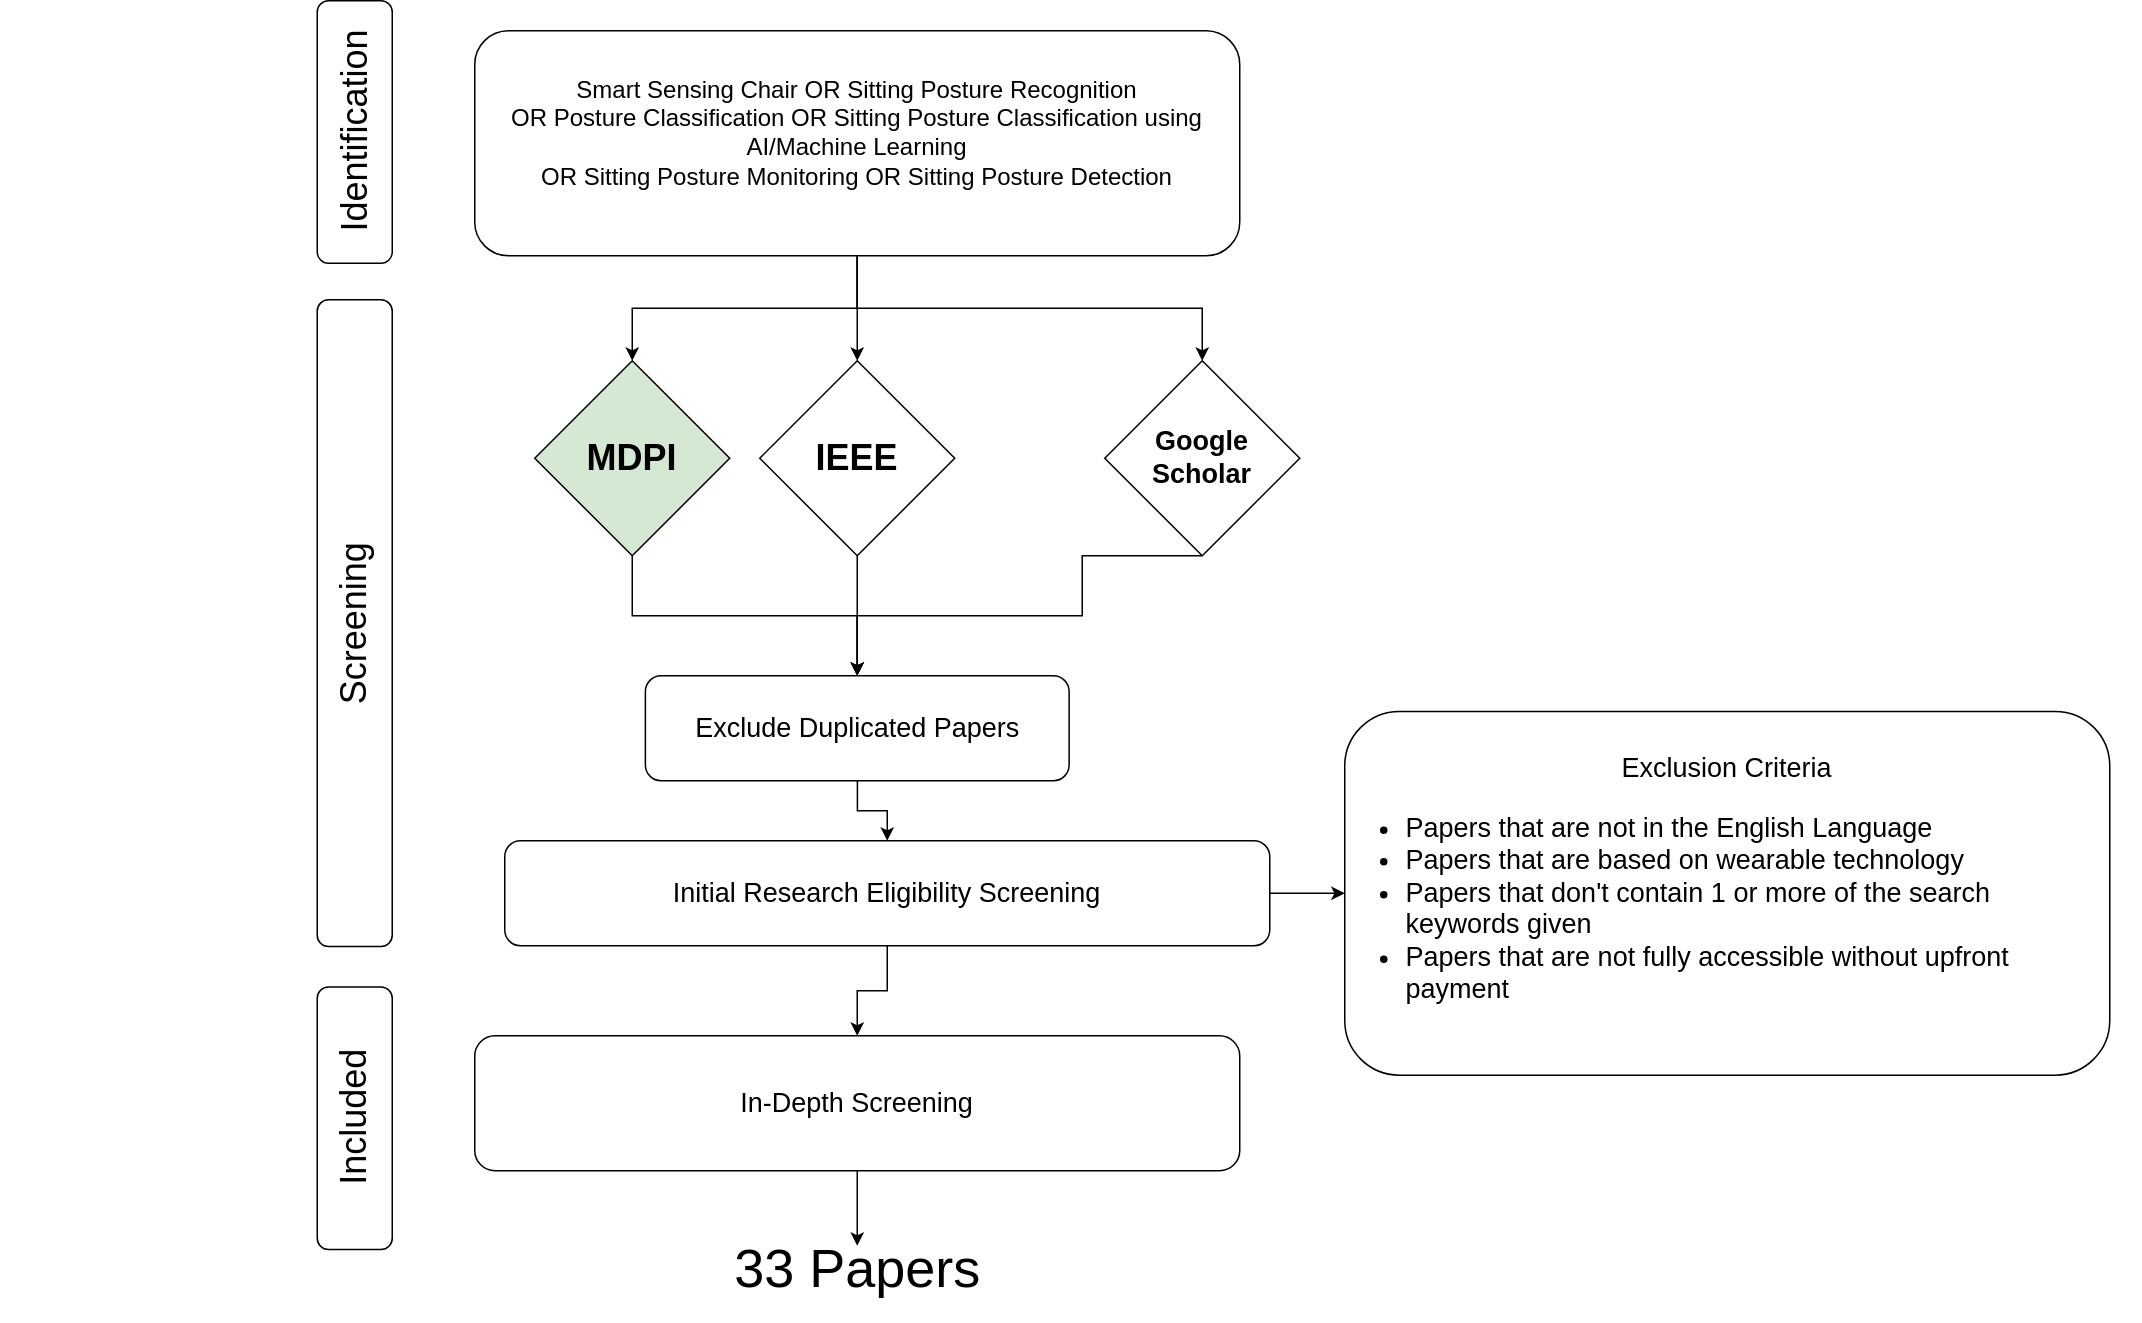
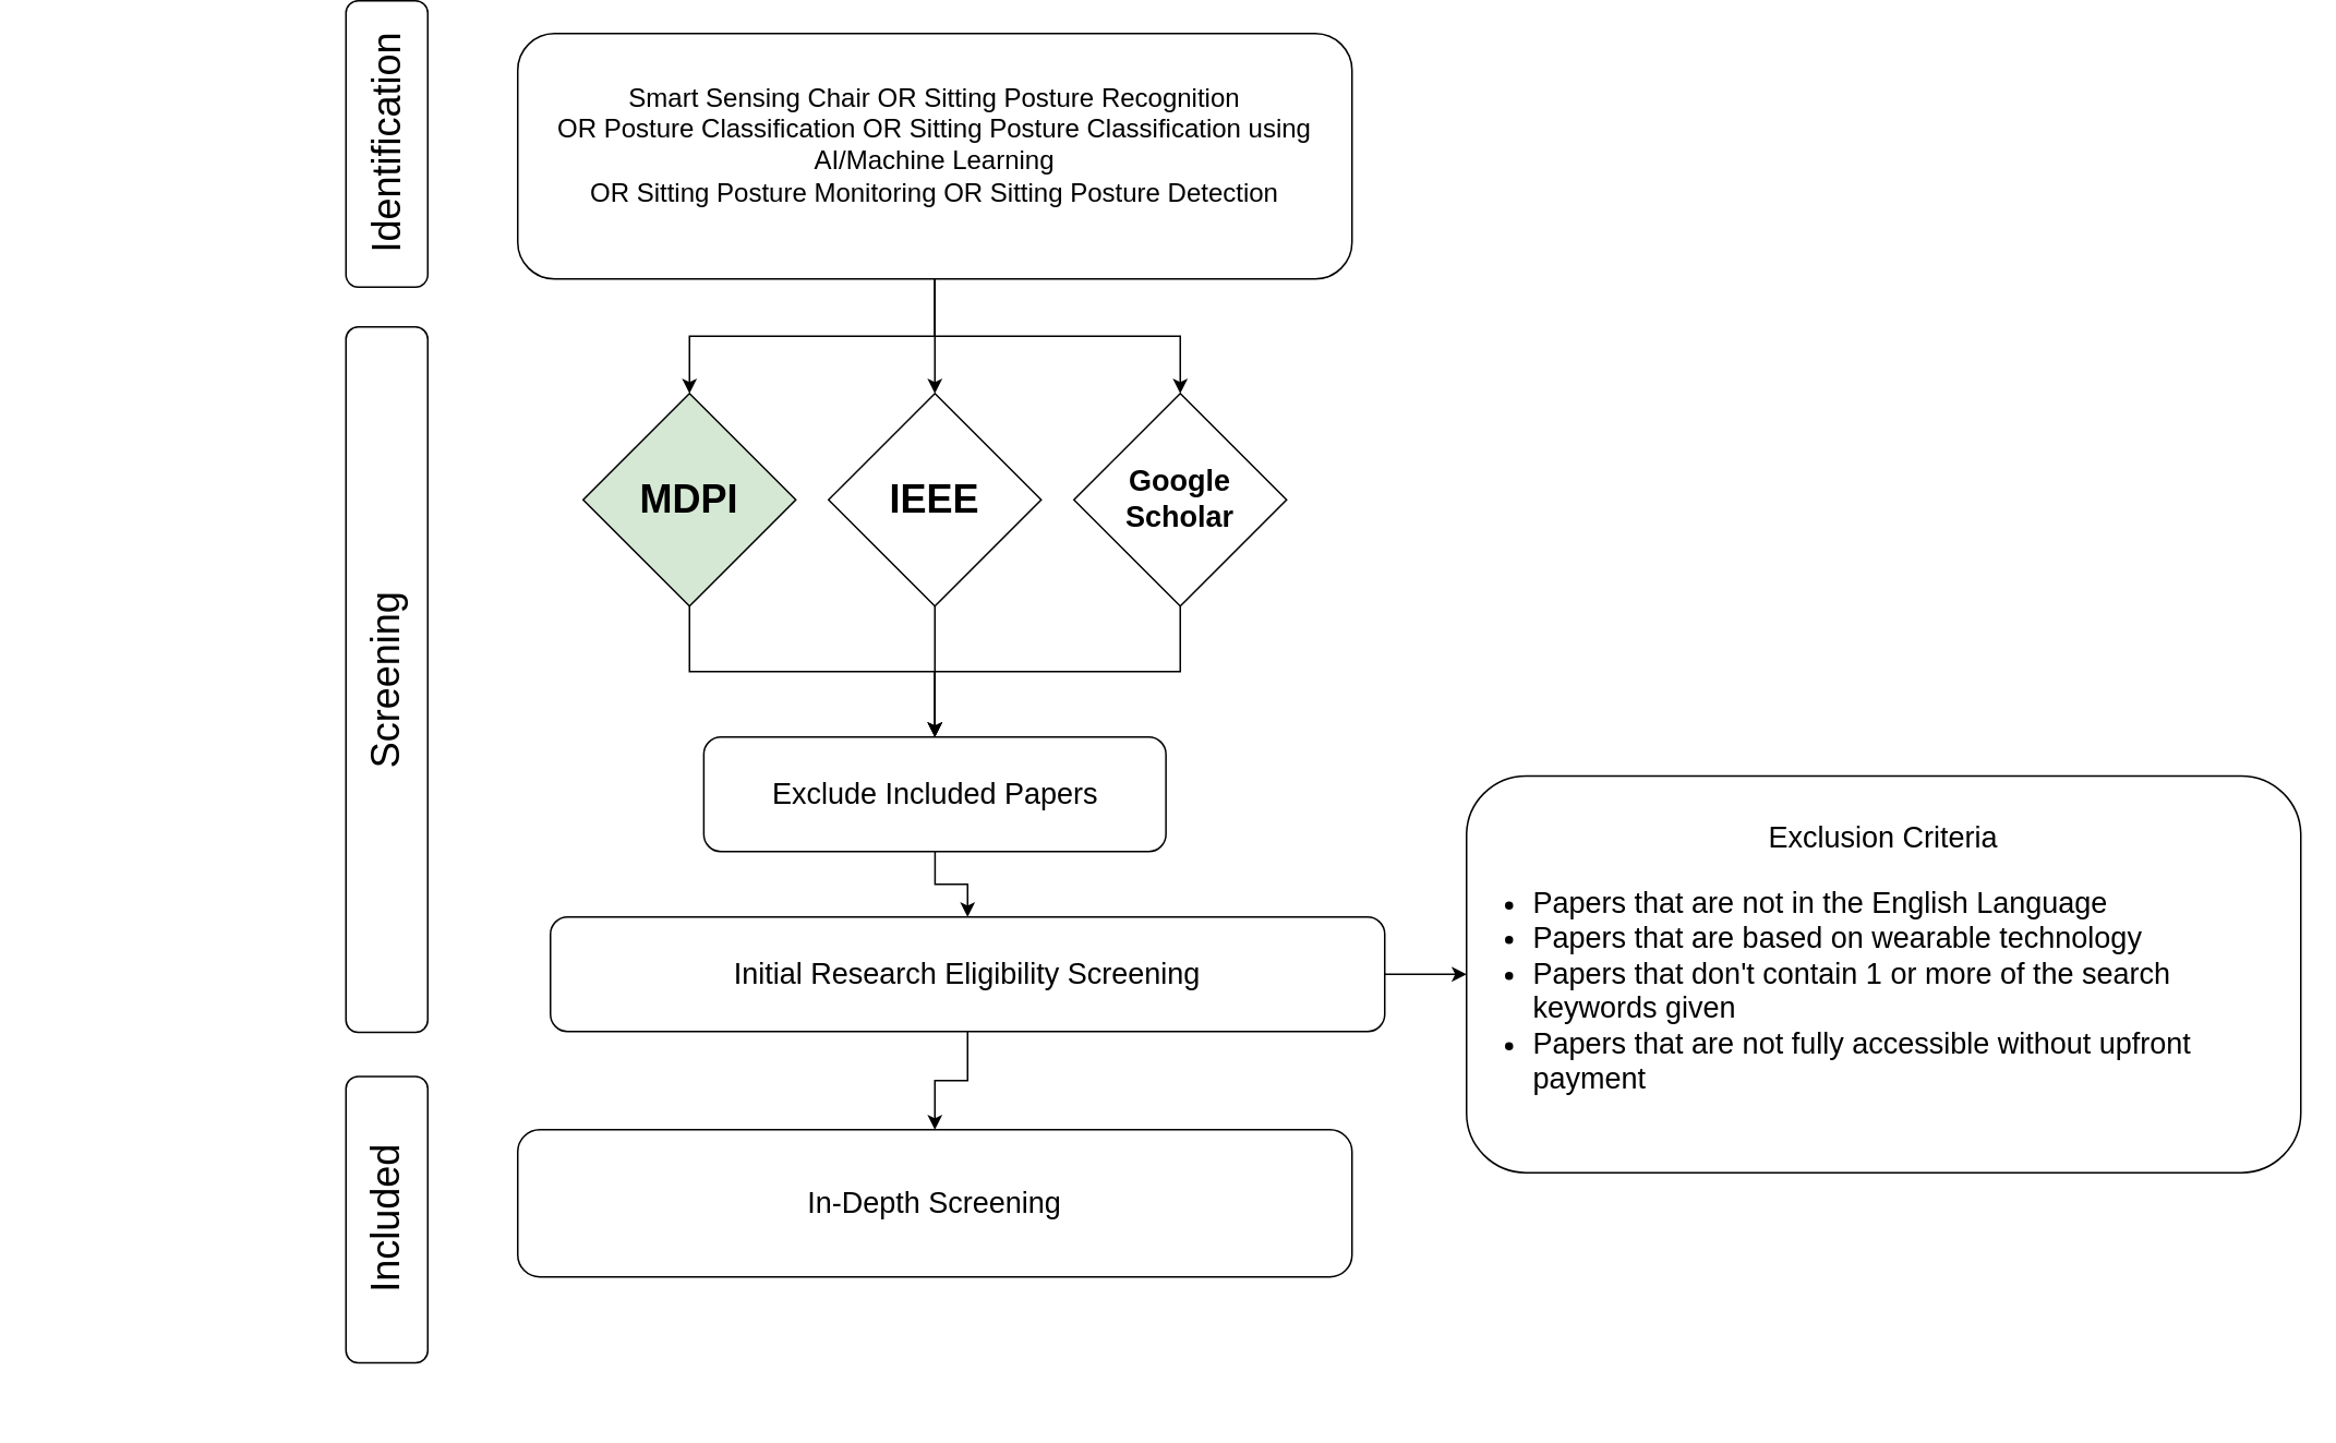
  <mxCell id="0" />
  <mxCell id="1" parent="0" />
  <mxCell id="2" value="&lt;font style=&quot;font-size: 24px;&quot;&gt;Identification&lt;/font&gt;" style="rounded=1;whiteSpace=wrap;html=1;rotation=-90;" vertex="1" parent="1"><mxGeometry x="148.5" y="62.5" width="175" height="50" as="geometry" /></mxCell>
  <mxCell id="3" value="&lt;font style=&quot;font-size: 24px;&quot;&gt;Screening&lt;br&gt;&lt;/font&gt;" style="rounded=1;whiteSpace=wrap;html=1;rotation=-90;" vertex="1" parent="1"><mxGeometry x="20.41" y="389.95" width="431.16" height="50" as="geometry" /></mxCell>
  <mxCell id="4" value="&lt;font style=&quot;font-size: 24px;&quot;&gt;Included&lt;br&gt;&lt;/font&gt;" style="rounded=1;whiteSpace=wrap;html=1;rotation=-90;" vertex="1" parent="1"><mxGeometry x="148.5" y="720" width="175" height="50" as="geometry" /></mxCell>
  <mxCell id="5" style="edgeStyle=orthogonalEdgeStyle;rounded=0;orthogonalLoop=1;jettySize=auto;html=1;entryX=0.5;entryY=0;entryDx=0;entryDy=0;" edge="1" parent="1" source="8" target="10"><mxGeometry relative="1" as="geometry"><Array as="points"><mxPoint x="571" y="205" /><mxPoint x="421" y="205" /></Array></mxGeometry></mxCell>
  <mxCell id="6" style="edgeStyle=orthogonalEdgeStyle;rounded=0;orthogonalLoop=1;jettySize=auto;html=1;exitX=0.5;exitY=1;exitDx=0;exitDy=0;entryX=0.5;entryY=0;entryDx=0;entryDy=0;" edge="1" parent="1" source="8" target="12"><mxGeometry relative="1" as="geometry" /></mxCell>
  <mxCell id="7" style="edgeStyle=orthogonalEdgeStyle;rounded=0;orthogonalLoop=1;jettySize=auto;html=1;" edge="1" parent="1" source="8" target="14"><mxGeometry relative="1" as="geometry" /></mxCell>
  <mxCell id="8" value="&lt;div&gt;&lt;font style=&quot;font-size: 16px;&quot;&gt;Smart Sensing Chair&lt;span style=&quot;background-color: initial;&quot;&gt;&lt;span style=&quot;white-space: pre;&quot;&gt;&amp;nbsp;OR &lt;/span&gt;&lt;/span&gt;&lt;span style=&quot;background-color: initial;&quot;&gt;Sitting Posture Recognition&lt;/span&gt;&lt;/font&gt;&lt;/div&gt;&lt;div&gt;&lt;font size=&quot;3&quot;&gt;OR Posture Classification OR&amp;nbsp;&lt;span style=&quot;background-color: initial;&quot;&gt;Sitting Posture Classification using AI/Machine Learning&lt;/span&gt;&lt;/font&gt;&lt;/div&gt;&lt;div&gt;&lt;font size=&quot;3&quot;&gt;OR Sitting Posture Monitoring OR &lt;span style=&quot;background-color: initial;&quot;&gt;Sitting Posture Detection&lt;/span&gt;&lt;/font&gt;&lt;/div&gt;&lt;div&gt;&lt;br&gt;&lt;/div&gt;" style="rounded=1;whiteSpace=wrap;html=1;" vertex="1" parent="1"><mxGeometry x="316" y="20" width="510" height="150" as="geometry" /></mxCell>
  <mxCell id="9" style="edgeStyle=orthogonalEdgeStyle;rounded=0;orthogonalLoop=1;jettySize=auto;html=1;entryX=0.5;entryY=0;entryDx=0;entryDy=0;" edge="1" parent="1" source="10" target="16"><mxGeometry relative="1" as="geometry"><Array as="points"><mxPoint x="421" y="410" /><mxPoint x="571" y="410" /></Array></mxGeometry></mxCell>
  <mxCell id="10" value="&lt;b&gt;&lt;font style=&quot;font-size: 24px;&quot;&gt;MDPI&lt;/font&gt;&lt;/b&gt;" style="rhombus;whiteSpace=wrap;html=1;fillColor=#d5e8d4;" vertex="1" parent="1"><mxGeometry x="356" y="240" width="130" height="130" as="geometry" /></mxCell>
  <mxCell id="11" style="edgeStyle=orthogonalEdgeStyle;rounded=0;orthogonalLoop=1;jettySize=auto;html=1;exitX=0.5;exitY=1;exitDx=0;exitDy=0;entryX=0.5;entryY=0;entryDx=0;entryDy=0;" edge="1" parent="1" source="12" target="16"><mxGeometry relative="1" as="geometry"><mxPoint x="571" y="430" as="targetPoint" /></mxGeometry></mxCell>
  <mxCell id="12" value="&lt;b&gt;&lt;font style=&quot;font-size: 24px;&quot;&gt;IEEE&lt;/font&gt;&lt;/b&gt;" style="rhombus;whiteSpace=wrap;html=1;" vertex="1" parent="1"><mxGeometry x="506" y="240" width="130" height="130" as="geometry" /></mxCell>
  <mxCell id="13" style="edgeStyle=orthogonalEdgeStyle;rounded=0;orthogonalLoop=1;jettySize=auto;html=1;exitX=0.5;exitY=1;exitDx=0;exitDy=0;entryX=0.5;entryY=0;entryDx=0;entryDy=0;" edge="1" parent="1" source="14" target="16"><mxGeometry relative="1" as="geometry"><mxPoint x="576" y="430" as="targetPoint" /><Array as="points"><mxPoint x="721" y="410" /><mxPoint x="571" y="410" /></Array></mxGeometry></mxCell>
- <mxCell id="14" value="&lt;b&gt;&lt;font style=&quot;font-size: 18px;&quot;&gt;Google Scholar&lt;/font&gt;&lt;/b&gt;" style="rhombus;whiteSpace=wrap;html=1;" vertex="1" parent="1"><mxGeometry x="736" y="240" width="130" height="130" as="geometry" /></mxCell>
+ <mxCell id="14" value="&lt;b&gt;&lt;font style=&quot;font-size: 18px;&quot;&gt;Google Scholar&lt;/font&gt;&lt;/b&gt;" style="rhombus;whiteSpace=wrap;html=1;" vertex="1" parent="1"><mxGeometry x="656" y="240" width="130" height="130" as="geometry" /></mxCell>
  <mxCell id="15" style="edgeStyle=orthogonalEdgeStyle;rounded=0;orthogonalLoop=1;jettySize=auto;html=1;entryX=0.5;entryY=0;entryDx=0;entryDy=0;" edge="1" parent="1" source="16" target="21"><mxGeometry relative="1" as="geometry" /></mxCell>
- <mxCell id="16" value="&lt;font style=&quot;font-size: 18px;&quot;&gt;Exclude Duplicated Papers&lt;/font&gt;" style="rounded=1;whiteSpace=wrap;html=1;" vertex="1" parent="1"><mxGeometry x="429.75" y="450" width="282.5" height="70" as="geometry" /></mxCell>
- <mxCell id="17" style="edgeStyle=orthogonalEdgeStyle;rounded=0;orthogonalLoop=1;jettySize=auto;html=1;entryX=0.5;entryY=0;entryDx=0;entryDy=0;" edge="1" parent="1" source="18" target="23"><mxGeometry relative="1" as="geometry" /></mxCell>
+ <mxCell id="16" value="&lt;font style=&quot;font-size: 18px;&quot;&gt;Exclude Included Papers&lt;/font&gt;" style="rounded=1;whiteSpace=wrap;html=1;" vertex="1" parent="1"><mxGeometry x="429.75" y="450" width="282.5" height="70" as="geometry" /></mxCell>
  <mxCell id="18" value="&lt;font style=&quot;font-size: 18px;&quot;&gt;In-Depth Screening&lt;/font&gt;" style="rounded=1;whiteSpace=wrap;html=1;" vertex="1" parent="1"><mxGeometry x="316" y="690" width="510" height="90" as="geometry" /></mxCell>
  <mxCell id="19" style="edgeStyle=orthogonalEdgeStyle;rounded=0;orthogonalLoop=1;jettySize=auto;html=1;exitX=1;exitY=0.5;exitDx=0;exitDy=0;entryX=0;entryY=0.5;entryDx=0;entryDy=0;" edge="1" parent="1" source="21" target="22"><mxGeometry relative="1" as="geometry" /></mxCell>
  <mxCell id="20" style="edgeStyle=orthogonalEdgeStyle;rounded=0;orthogonalLoop=1;jettySize=auto;html=1;exitX=0.5;exitY=1;exitDx=0;exitDy=0;entryX=0.5;entryY=0;entryDx=0;entryDy=0;" edge="1" parent="1" source="21" target="18"><mxGeometry relative="1" as="geometry" /></mxCell>
  <mxCell id="21" value="&lt;font style=&quot;font-size: 18px;&quot;&gt;Initial Research Eligibility Screening&lt;/font&gt;" style="rounded=1;whiteSpace=wrap;html=1;" vertex="1" parent="1"><mxGeometry x="336" y="560" width="510" height="70" as="geometry" /></mxCell>
  <mxCell id="22" value="&lt;font style=&quot;font-size: 18px;&quot;&gt;Exclusion Criteria&lt;br&gt;&lt;ul&gt;&lt;li style=&quot;text-align: left;&quot;&gt;&lt;font style=&quot;font-size: 18px;&quot;&gt;&lt;span style=&quot;background-color: initial;&quot;&gt;Papers that are not in the English Language&lt;br&gt;&lt;/span&gt;&lt;/font&gt;&lt;/li&gt;&lt;li style=&quot;text-align: left;&quot;&gt;&lt;font style=&quot;font-size: 18px;&quot;&gt;&lt;span style=&quot;background-color: initial;&quot;&gt;Papers that are based on wearable technology&lt;/span&gt;&lt;/font&gt;&lt;/li&gt;&lt;li style=&quot;text-align: left;&quot;&gt;&lt;font style=&quot;font-size: 18px;&quot;&gt;&lt;span style=&quot;background-color: initial;&quot;&gt;Papers that don't contain 1 or more of the search keywords given&lt;/span&gt;&lt;/font&gt;&amp;nbsp;&lt;/li&gt;&lt;li style=&quot;text-align: left;&quot;&gt;&lt;font style=&quot;font-size: 18px;&quot;&gt;&lt;span style=&quot;background-color: initial;&quot;&gt;Papers that are not fully accessible without upfront payment&lt;/span&gt;&lt;/font&gt;&lt;/li&gt;&lt;/ul&gt;&lt;/font&gt;" style="rounded=1;whiteSpace=wrap;html=1;align=center;" vertex="1" parent="1"><mxGeometry x="896" y="473.75" width="510" height="242.5" as="geometry" /></mxCell>
- <mxCell id="23" value="&lt;font style=&quot;font-size: 36px;&quot;&gt;33 Papers&lt;/font&gt;" style="text;html=1;strokeColor=none;fillColor=none;align=center;verticalAlign=middle;whiteSpace=wrap;rounded=0;" vertex="1" parent="1"><mxGeometry x="473.5" y="830" width="195" height="30" as="geometry" /></mxCell>
